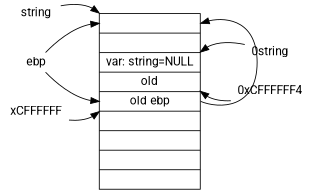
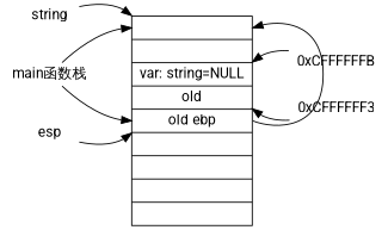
  digraph {
    fontname=Roboto
    rankdir=LR
    node [fontname=Roboto shape=plaintext]
    edge [fontname=Roboto]
    n1 [height=.1 label="<fb>|<f0>|<f1> var: string=NULL|<f2> old |<f3> old ebp|<f4>|<f5>|<f6>|<f7>" shape=record width=.8]
-   n2 [height=.1 label="0string" width=.8]
-   n3 [height=.1 label="0xCFFFFFF4" width=.8]
-   n4 [height=.1 label=ebp width=.8]
+   n2 [height=.1 label="0xCFFFFFFB" width=.8]
+   n3 [height=.1 label="0xCFFFFFF3" width=.8]
+   n4 [height=.1 label="main函数栈" width=.8]
    n5 [height=.1 label=string width=.8]
-   n6 [height=.1 label=xCFFFFFF width=.8]
+   n6 [height=.1 label=esp width=.8]
    n1 -> n1 [headport="fb:e" tailport="f3:e"]
    n1 -> n2 [dir=back tailport="f1:ne"]
    n1 -> n3 [dir=back tailport="f2:se"]
    n4 -> n1 [headport=fb]
    n4 -> n1 [headport=f3]
    n5 -> n1 [headport="fb:nw"]
    n6 -> n1 [headport="f3:sw"]
  }
